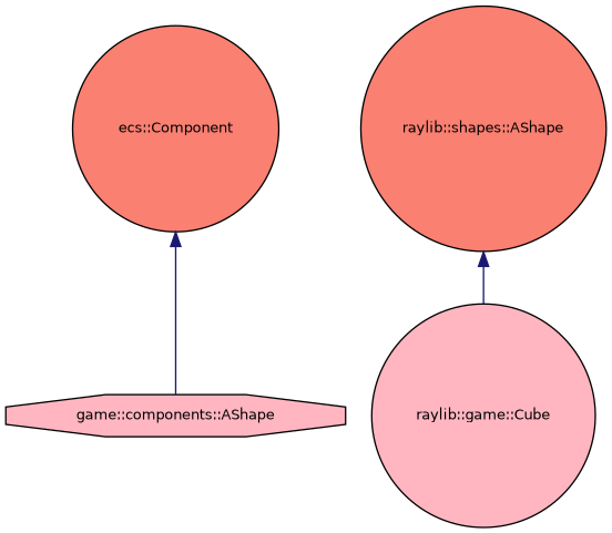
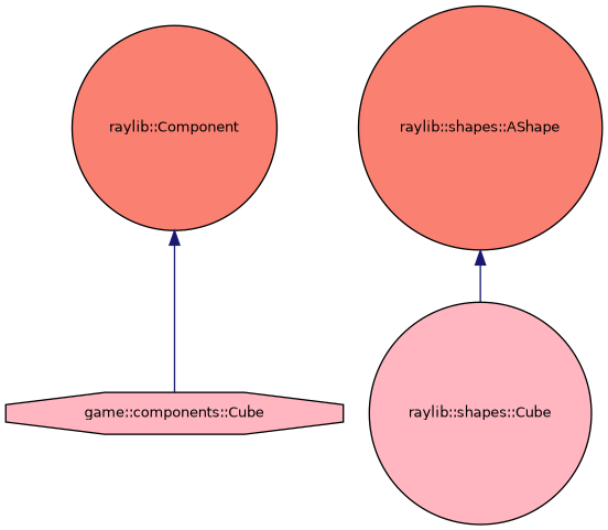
  digraph {
    node [color=black fillcolor=lightpink fontname=Helvetica fontsize=10 shape=circle style=filled]
    edge [color=midnightblue dir=back fontname=Helvetica fontsize=10 labelfontname=Helvetica labelfontsize=10 style=solid]
-   n1 [fontcolor=black height=0.2 label="game::components::AShape" shape=octagon width=0.4]
-   n2 [fillcolor=salmon height=0.2 label="ecs::Component" width=0.4]
-   n3 [height=0.2 label="raylib::game::Cube" width=0.4]
+   n1 [fontcolor=black height=0.2 label="game::components::Cube" shape=octagon width=0.4]
+   n2 [fillcolor=salmon height=0.2 label="raylib::Component" width=0.4]
+   n3 [height=0.2 label="raylib::shapes::Cube" width=0.4]
    n4 [fillcolor=salmon height=0.2 label="raylib::shapes::AShape" width=0.4]
    n2 -> n1
    n4 -> n3
  }
